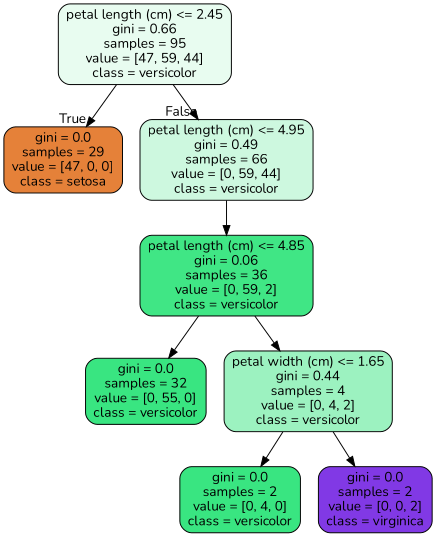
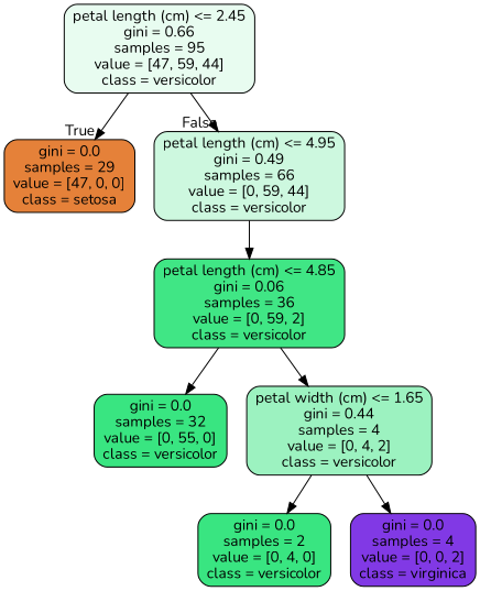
  digraph {
    fontname=Nunito
    node [color=black fillcolor="#39e581" fontname=Nunito shape=box style="filled, rounded"]
    edge [fontname=Nunito]
    n1 [fillcolor="#e8fcf0" label="petal length (cm) <= 2.45\ngini = 0.66\nsamples = 95\nvalue = [47, 59, 44]\nclass = versicolor"]
    n2 [fillcolor="#e58139" label="gini = 0.0\nsamples = 29\nvalue = [47, 0, 0]\nclass = setosa"]
    n3 [fillcolor="#cdf8df" label="petal length (cm) <= 4.95\ngini = 0.49\nsamples = 66\nvalue = [0, 59, 44]\nclass = versicolor"]
    n4 [fillcolor="#40e685" label="petal length (cm) <= 4.85\ngini = 0.06\nsamples = 36\nvalue = [0, 59, 2]\nclass = versicolor"]
    n5 [label="gini = 0.0\nsamples = 32\nvalue = [0, 55, 0]\nclass = versicolor"]
    n6 [fillcolor="#9cf2c0" label="petal width (cm) <= 1.65\ngini = 0.44\nsamples = 4\nvalue = [0, 4, 2]\nclass = versicolor"]
    n7 [label="gini = 0.0\nsamples = 2\nvalue = [0, 4, 0]\nclass = versicolor"]
-   n8 [fillcolor="#8139e5" label="gini = 0.0\nsamples = 2\nvalue = [0, 0, 2]\nclass = virginica"]
+   n8 [fillcolor="#8139e5" label="gini = 0.0\nsamples = 4\nvalue = [0, 0, 2]\nclass = virginica"]
    n1 -> n2 [headlabel=True labelangle=45 labeldistance=2.5]
    n1 -> n3 [headlabel=False labelangle=-45 labeldistance=2.5]
    n3 -> n4
    n4 -> n5
    n4 -> n6
    n6 -> n7
    n6 -> n8
  }
